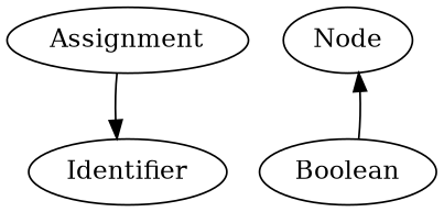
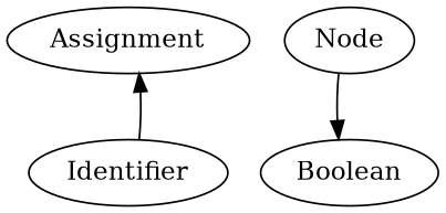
  digraph {
    n1 [label=Assignment]
    n2 [label=Identifier]
    n3 [label="Node"]
    n4 [label=Boolean]
-   n1 -> n2
-   n4 -> n3
+   n2 -> n1
+   n3 -> n4
  }
